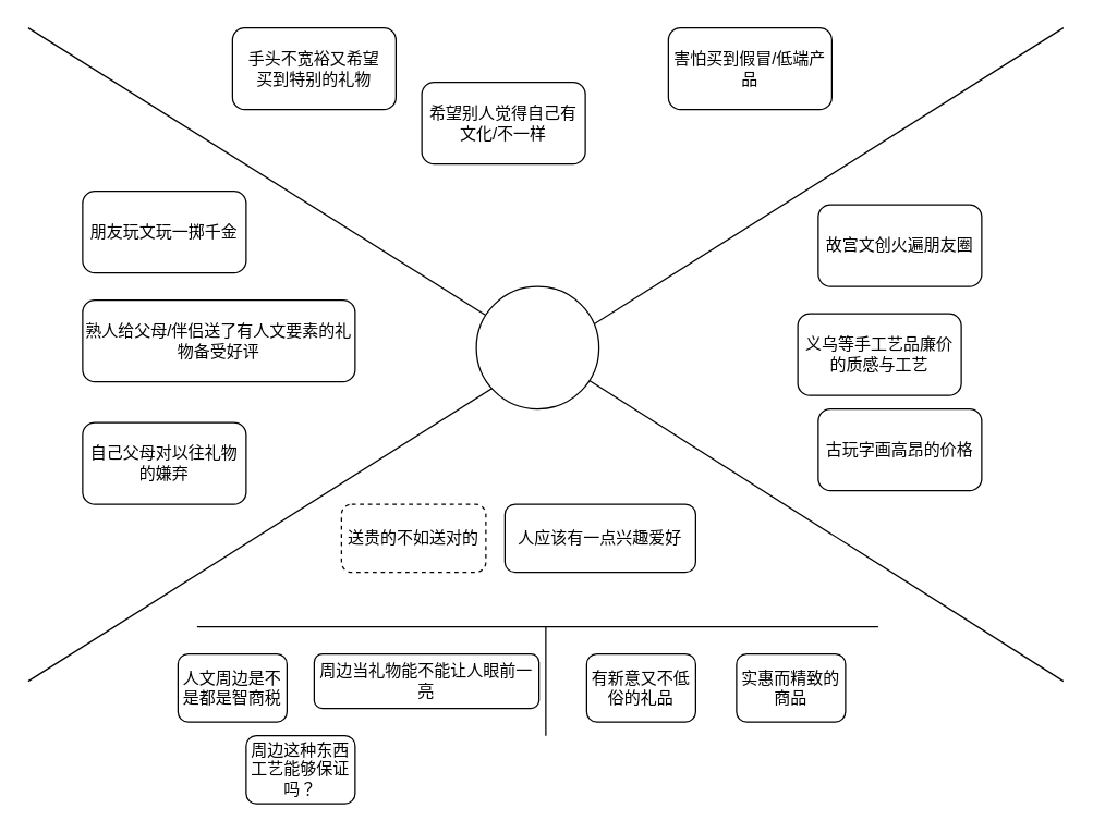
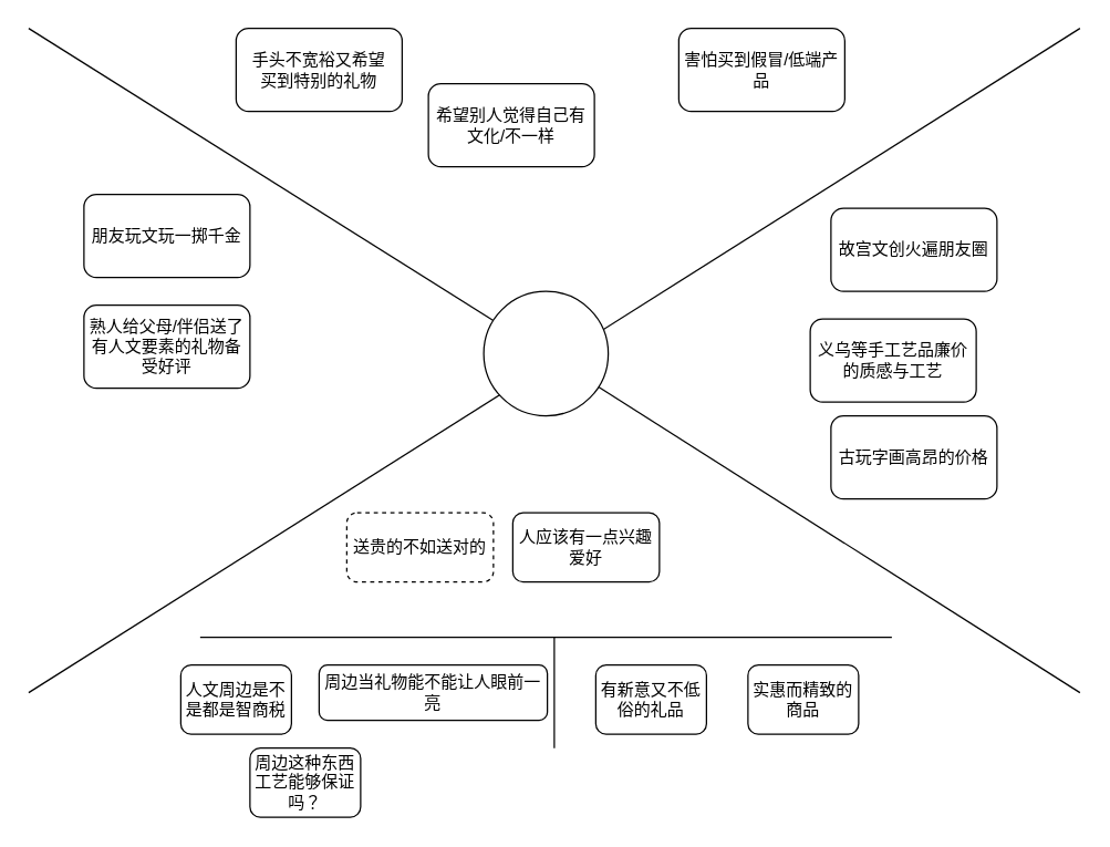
  <mxCell id="0" />
  <mxCell id="1" parent="0" />
  <mxCell id="2" value="" style="endArrow=none;html=1;rounded=0;startArrow=none;" edge="1" parent="1" source="4"><mxGeometry width="50" height="50" relative="1" as="geometry"><mxPoint x="20" y="20" as="sourcePoint" /><mxPoint x="780" y="500" as="targetPoint" /></mxGeometry></mxCell>
  <mxCell id="3" value="" style="endArrow=none;html=1;rounded=0;" edge="1" parent="1"><mxGeometry width="50" height="50" relative="1" as="geometry"><mxPoint x="20" y="500" as="sourcePoint" /><mxPoint x="780" y="20" as="targetPoint" /></mxGeometry></mxCell>
  <mxCell id="4" value="" style="ellipse;whiteSpace=wrap;html=1;" vertex="1" parent="1"><mxGeometry x="349" y="210" width="90" height="90" as="geometry" /></mxCell>
  <mxCell id="5" value="" style="endArrow=none;html=1;rounded=0;" edge="1" parent="1" target="4"><mxGeometry width="50" height="50" relative="1" as="geometry"><mxPoint x="20" y="20" as="sourcePoint" /><mxPoint x="780" y="500" as="targetPoint" /></mxGeometry></mxCell>
  <mxCell id="6" value="手头不宽裕又希望&lt;br&gt;买到特别的礼物" style="rounded=1;whiteSpace=wrap;html=1;" vertex="1" parent="1"><mxGeometry x="170" y="20" width="120" height="60" as="geometry" /></mxCell>
  <mxCell id="7" value="希望别人觉得自己有文化/不一样" style="rounded=1;whiteSpace=wrap;html=1;" vertex="1" parent="1"><mxGeometry x="309" y="60" width="120" height="60" as="geometry" /></mxCell>
  <mxCell id="8" value="害怕买到假冒/低端产品" style="rounded=1;whiteSpace=wrap;html=1;" vertex="1" parent="1"><mxGeometry x="490" y="20" width="120" height="60" as="geometry" /></mxCell>
  <mxCell id="9" value="朋友玩文玩一掷千金" style="rounded=1;whiteSpace=wrap;html=1;" vertex="1" parent="1"><mxGeometry x="60" y="140" width="120" height="60" as="geometry" /></mxCell>
- <mxCell id="10" value="熟人给父母/伴侣送了有人文要素的礼物备受好评" style="rounded=1;whiteSpace=wrap;html=1;" vertex="1" parent="1"><mxGeometry x="60" y="220" width="200" height="60" as="geometry" /></mxCell>
+ <mxCell id="10" value="熟人给父母/伴侣送了有人文要素的礼物备受好评" style="rounded=1;whiteSpace=wrap;html=1;" vertex="1" parent="1"><mxGeometry x="60" y="220" width="120" height="60" as="geometry" /></mxCell>
  <mxCell id="11" value="" style="endArrow=none;html=1;rounded=0;" edge="1" parent="1"><mxGeometry width="50" height="50" relative="1" as="geometry"><mxPoint x="144" y="460" as="sourcePoint" /><mxPoint x="644" y="460" as="targetPoint" /></mxGeometry></mxCell>
  <mxCell id="12" value="" style="endArrow=none;html=1;rounded=0;" edge="1" parent="1"><mxGeometry width="50" height="50" relative="1" as="geometry"><mxPoint x="400" y="540" as="sourcePoint" /><mxPoint x="400" y="460" as="targetPoint" /></mxGeometry></mxCell>
  <mxCell id="13" value="故宫文创火遍朋友圈" style="rounded=1;whiteSpace=wrap;html=1;" vertex="1" parent="1"><mxGeometry x="600" y="150" width="120" height="60" as="geometry" /></mxCell>
  <mxCell id="14" value="人文周边是不是都是智商税" style="rounded=1;whiteSpace=wrap;html=1;" vertex="1" parent="1"><mxGeometry x="130" y="480" width="80" height="50" as="geometry" /></mxCell>
  <mxCell id="15" value="义乌等手工艺品廉价的质感与工艺" style="rounded=1;whiteSpace=wrap;html=1;" vertex="1" parent="1"><mxGeometry x="585" y="230" width="120" height="60" as="geometry" /></mxCell>
  <mxCell id="16" value="古玩字画高昂的价格" style="rounded=1;whiteSpace=wrap;html=1;" vertex="1" parent="1"><mxGeometry x="600" y="300" width="120" height="60" as="geometry" /></mxCell>
  <mxCell id="17" value="周边当礼物能不能让人眼前一亮" style="rounded=1;whiteSpace=wrap;html=1;" vertex="1" parent="1"><mxGeometry x="230" y="480" width="165" height="40" as="geometry" /></mxCell>
- <mxCell id="18" value="自己父母对以往礼物的嫌弃" style="rounded=1;whiteSpace=wrap;html=1;" vertex="1" parent="1"><mxGeometry x="60" y="310" width="120" height="60" as="geometry" /></mxCell>
  <mxCell id="19" value="周边这种东西工艺能够保证吗？" style="rounded=1;whiteSpace=wrap;html=1;" vertex="1" parent="1"><mxGeometry x="180" y="540" width="80" height="50" as="geometry" /></mxCell>
  <mxCell id="20" value="有新意又不低俗的礼品" style="rounded=1;whiteSpace=wrap;html=1;" vertex="1" parent="1"><mxGeometry x="430" y="480" width="80" height="50" as="geometry" /></mxCell>
  <mxCell id="21" value="实惠而精致的商品" style="rounded=1;whiteSpace=wrap;html=1;" vertex="1" parent="1"><mxGeometry x="540" y="480" width="80" height="50" as="geometry" /></mxCell>
  <mxCell id="22" value="送贵的不如送对的" style="rounded=1;whiteSpace=wrap;html=1;dashed=1;" vertex="1" parent="1"><mxGeometry x="250" y="370" width="106" height="50" as="geometry" /></mxCell>
- <mxCell id="23" value="人应该有一点兴趣爱好" style="rounded=1;whiteSpace=wrap;html=1;" vertex="1" parent="1"><mxGeometry x="370" y="370" width="140" height="50" as="geometry" /></mxCell>
+ <mxCell id="23" value="人应该有一点兴趣爱好" style="rounded=1;whiteSpace=wrap;html=1;" vertex="1" parent="1"><mxGeometry x="370" y="370" width="106" height="50" as="geometry" /></mxCell>
